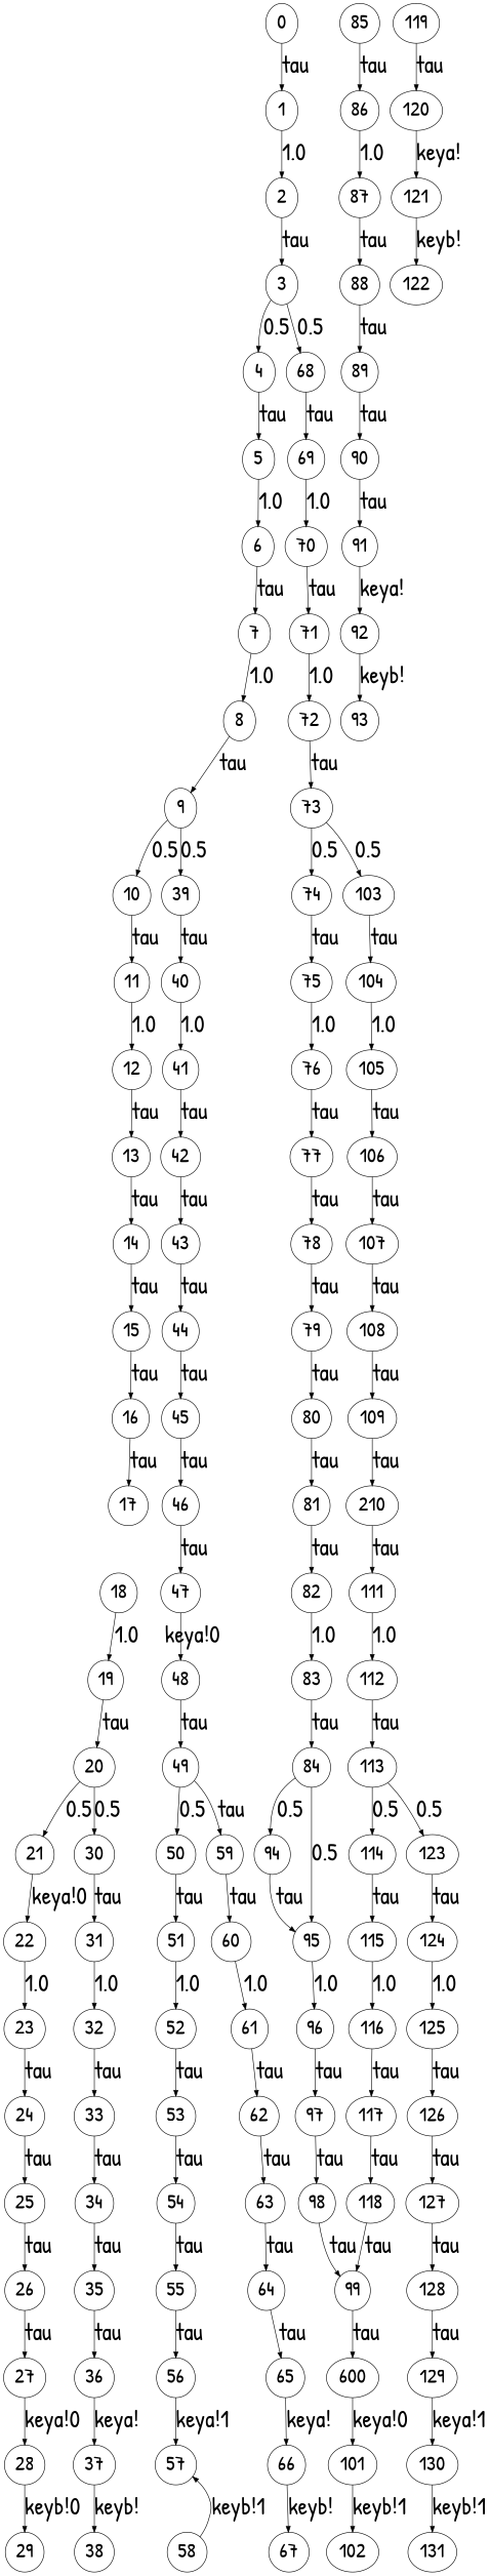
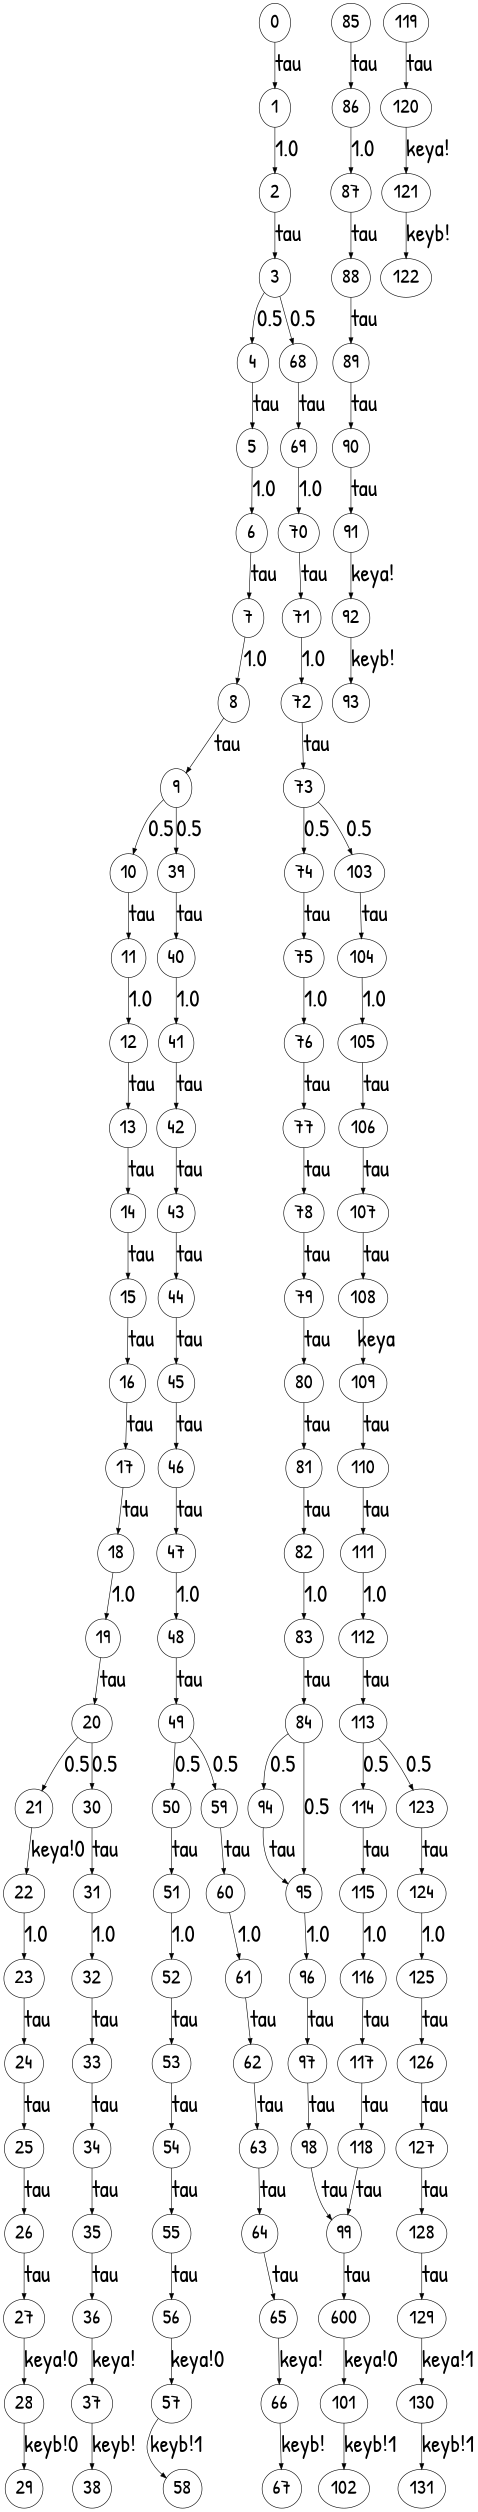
  digraph {
    fontname="Patrick Hand"
    node [fontname="Patrick Hand" fontsize=35]
    edge [fontname="Patrick Hand" fontsize=40]
    0
    1
    2
    3
    4
    68
    5
    69
    6
    7
    8
    9
    10
    39
    11
    40
    12
    13
    14
    15
    16
    17
    18
    19
    20
    21
    30
    22
    31
    23
    24
    25
    26
    27
    28
    29
    32
    33
    34
    35
    36
    37
    38
    41
    42
    43
    44
    45
    46
    47
    48
    49
    50
    59
    51
    60
    52
    53
    54
    55
    56
    57
    58
    61
    62
    63
    64
    65
    66
    67
    70
    71
    72
    73
    74
    103
    75
    104
    76
    77
    78
    79
    80
    81
    82
    83
    84
    94
    95
    85
    86
    87
    88
    89
    90
    91
    92
    93
    96
    97
    98
    99
    n103 [label=600]
    101
    102
    105
    106
    107
    108
    109
-   110 [label=210]
+   110
    111
    112
    113
    114
    123
    115
    124
    116
    117
    118
    119
    120
    121
    122
    125
    126
    127
    128
    129
    130
    131
    0 -> 1 [label=tau]
    1 -> 2 [label=1.0]
    2 -> 3 [label=tau]
    3 -> 4 [label=0.5]
    3 -> 68 [label=0.5]
    4 -> 5 [label=tau]
    68 -> 69 [label=tau]
    5 -> 6 [label=1.0]
    69 -> 70 [label=1.0]
    6 -> 7 [label=tau]
    7 -> 8 [label=1.0]
    8 -> 9 [label=tau]
    9 -> 10 [label=0.5]
    9 -> 39 [label=0.5]
    10 -> 11 [label=tau]
    39 -> 40 [label=tau]
    11 -> 12 [label=1.0]
    40 -> 41 [label=1.0]
    12 -> 13 [label=tau]
    13 -> 14 [label=tau]
    14 -> 15 [label=tau]
    15 -> 16 [label=tau]
    16 -> 17 [label=tau]
+   17 -> 18 [label=tau]
    18 -> 19 [label=1.0]
    19 -> 20 [label=tau]
    20 -> 21 [label=0.5]
    20 -> 30 [label=0.5]
    21 -> 22 [label="keya!0"]
    30 -> 31 [label=tau]
    22 -> 23 [label=1.0]
    31 -> 32 [label=1.0]
    23 -> 24 [label=tau]
    24 -> 25 [label=tau]
    25 -> 26 [label=tau]
    26 -> 27 [label=tau]
    27 -> 28 [label="keya!0"]
    28 -> 29 [label="keyb!0"]
    32 -> 33 [label=tau]
    33 -> 34 [label=tau]
    34 -> 35 [label=tau]
    35 -> 36 [label=tau]
    36 -> 37 [label="keya!"]
    37 -> 38 [label="keyb!"]
    41 -> 42 [label=tau]
    42 -> 43 [label=tau]
    43 -> 44 [label=tau]
    44 -> 45 [label=tau]
    45 -> 46 [label=tau]
    46 -> 47 [label=tau]
-   47 -> 48 [label="keya!0"]
+   47 -> 48 [label=1.0]
    48 -> 49 [label=tau]
    49 -> 50 [label=0.5]
-   49 -> 59 [label=tau]
+   49 -> 59 [label=0.5]
    50 -> 51 [label=tau]
    59 -> 60 [label=tau]
    51 -> 52 [label=1.0]
    60 -> 61 [label=1.0]
    52 -> 53 [label=tau]
    53 -> 54 [label=tau]
    54 -> 55 [label=tau]
    55 -> 56 [label=tau]
-   56 -> 57 [label="keya!1"]
-   58 -> 57 [label="keyb!1"]
+   56 -> 57 [label="keya!0"]
+   57 -> 58 [label="keyb!1"]
    61 -> 62 [label=tau]
    62 -> 63 [label=tau]
    63 -> 64 [label=tau]
    64 -> 65 [label=tau]
    65 -> 66 [label="keya!"]
    66 -> 67 [label="keyb!"]
    70 -> 71 [label=tau]
    71 -> 72 [label=1.0]
    72 -> 73 [label=tau]
    73 -> 74 [label=0.5]
    73 -> 103 [label=0.5]
    74 -> 75 [label=tau]
    103 -> 104 [label=tau]
    75 -> 76 [label=1.0]
    104 -> 105 [label=1.0]
    76 -> 77 [label=tau]
    77 -> 78 [label=tau]
    78 -> 79 [label=tau]
    79 -> 80 [label=tau]
    80 -> 81 [label=tau]
    81 -> 82 [label=tau]
    82 -> 83 [label=1.0]
    83 -> 84 [label=tau]
    84 -> 94 [label=0.5]
    84 -> 95 [label=0.5]
    94 -> 95 [label=tau]
    95 -> 96 [label=1.0]
    85 -> 86 [label=tau]
    86 -> 87 [label=1.0]
    87 -> 88 [label=tau]
    88 -> 89 [label=tau]
    89 -> 90 [label=tau]
    90 -> 91 [label=tau]
    91 -> 92 [label="keya!"]
    92 -> 93 [label="keyb!"]
    96 -> 97 [label=tau]
    97 -> 98 [label=tau]
    98 -> 99 [label=tau]
    99 -> n103 [label=tau]
    n103 -> 101 [label="keya!0"]
    101 -> 102 [label="keyb!1"]
    105 -> 106 [label=tau]
    106 -> 107 [label=tau]
    107 -> 108 [label=tau]
-   108 -> 109 [label=tau]
+   108 -> 109 [label=keya]
    109 -> 110 [label=tau]
    110 -> 111 [label=tau]
    111 -> 112 [label=1.0]
    112 -> 113 [label=tau]
    113 -> 114 [label=0.5]
    113 -> 123 [label=0.5]
    114 -> 115 [label=tau]
    123 -> 124 [label=tau]
    115 -> 116 [label=1.0]
    124 -> 125 [label=1.0]
    116 -> 117 [label=tau]
    117 -> 118 [label=tau]
    118 -> 99 [label=tau]
    119 -> 120 [label=tau]
    120 -> 121 [label="keya!"]
    121 -> 122 [label="keyb!"]
    125 -> 126 [label=tau]
    126 -> 127 [label=tau]
    127 -> 128 [label=tau]
    128 -> 129 [label=tau]
    129 -> 130 [label="keya!1"]
    130 -> 131 [label="keyb!1"]
  }
